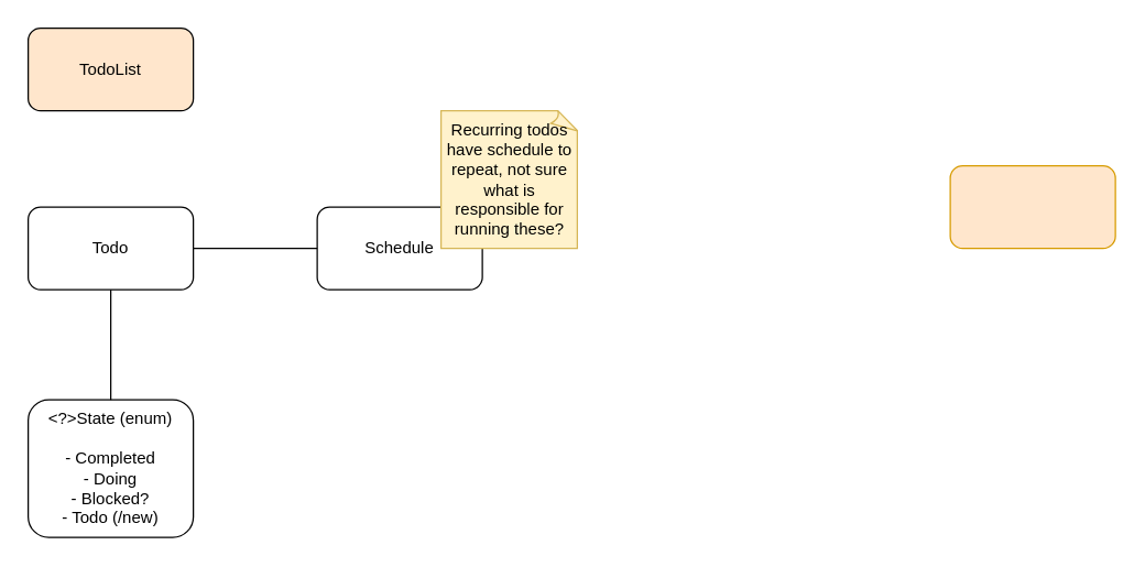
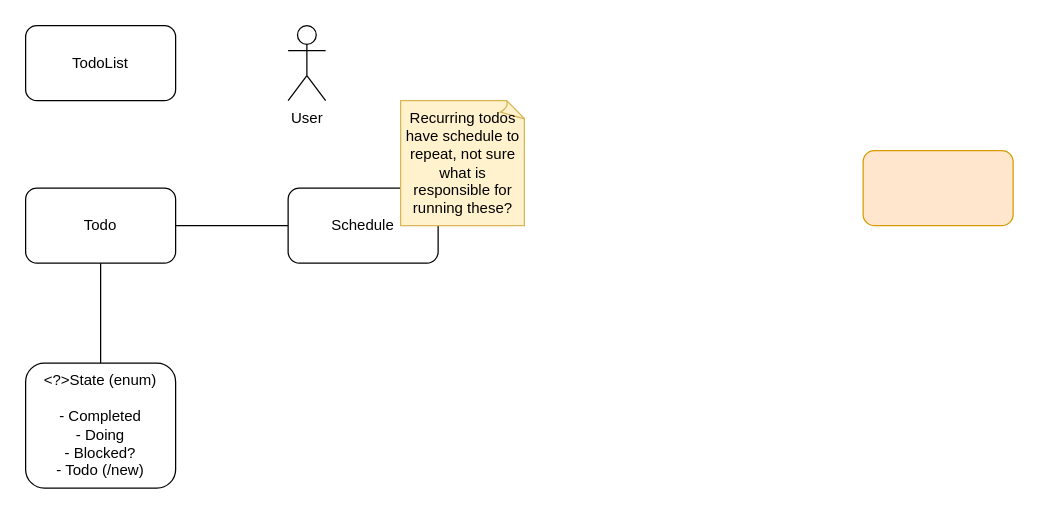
  <mxCell id="0" />
  <mxCell id="1" parent="0" />
  <mxCell id="2" value="Todo" style="rounded=1;whiteSpace=wrap;html=1;" vertex="1" parent="1"><mxGeometry x="20" y="150" width="120" height="60" as="geometry" /></mxCell>
- <mxCell id="3" value="TodoList" style="rounded=1;whiteSpace=wrap;html=1;fillColor=#ffe6cc;" vertex="1" parent="1"><mxGeometry x="20" y="20" width="120" height="60" as="geometry" /></mxCell>
+ <mxCell id="3" value="TodoList" style="rounded=1;whiteSpace=wrap;html=1;" vertex="1" parent="1"><mxGeometry x="20" y="20" width="120" height="60" as="geometry" /></mxCell>
+ <mxCell id="4" value="User" style="shape=umlActor;verticalLabelPosition=bottom;verticalAlign=top;html=1;outlineConnect=0;" vertex="1" parent="1"><mxGeometry x="230" y="20" width="30" height="60" as="geometry" /></mxCell>
  <mxCell id="5" value="Schedule" style="rounded=1;whiteSpace=wrap;html=1;" vertex="1" parent="1"><mxGeometry x="230" y="150" width="120" height="60" as="geometry" /></mxCell>
  <mxCell id="6" value="" style="endArrow=none;html=1;entryX=0;entryY=0.5;entryDx=0;entryDy=0;" edge="1" parent="1" target="5"><mxGeometry width="50" height="50" relative="1" as="geometry"><mxPoint x="140" y="180" as="sourcePoint" /><mxPoint x="190" y="130" as="targetPoint" /></mxGeometry></mxCell>
  <mxCell id="7" value="&amp;lt;?&amp;gt;State (enum)&lt;br&gt;&lt;br&gt;- Completed&lt;br&gt;- Doing&lt;br&gt;- Blocked?&lt;br&gt;- Todo (/new)" style="rounded=1;whiteSpace=wrap;html=1;" vertex="1" parent="1"><mxGeometry x="20" y="290" width="120" height="100" as="geometry" /></mxCell>
  <mxCell id="8" value="" style="endArrow=none;html=1;entryX=0.5;entryY=0;entryDx=0;entryDy=0;" edge="1" parent="1" target="7"><mxGeometry width="50" height="50" relative="1" as="geometry"><mxPoint x="80" y="210" as="sourcePoint" /><mxPoint x="130" y="160" as="targetPoint" /></mxGeometry></mxCell>
  <mxCell id="9" value="Recurring todos have schedule to repeat, not sure what is responsible for running these?" style="whiteSpace=wrap;html=1;shape=mxgraph.basic.document;fillColor=#fff2cc;strokeColor=#d6b656;" vertex="1" parent="1"><mxGeometry x="320" y="80" width="100" height="100" as="geometry" /></mxCell>
  <mxCell id="10" value="" style="rounded=1;whiteSpace=wrap;html=1;fillColor=#ffe6cc;strokeColor=#d79b00;" vertex="1" parent="1"><mxGeometry x="690" y="120" width="120" height="60" as="geometry" /></mxCell>
